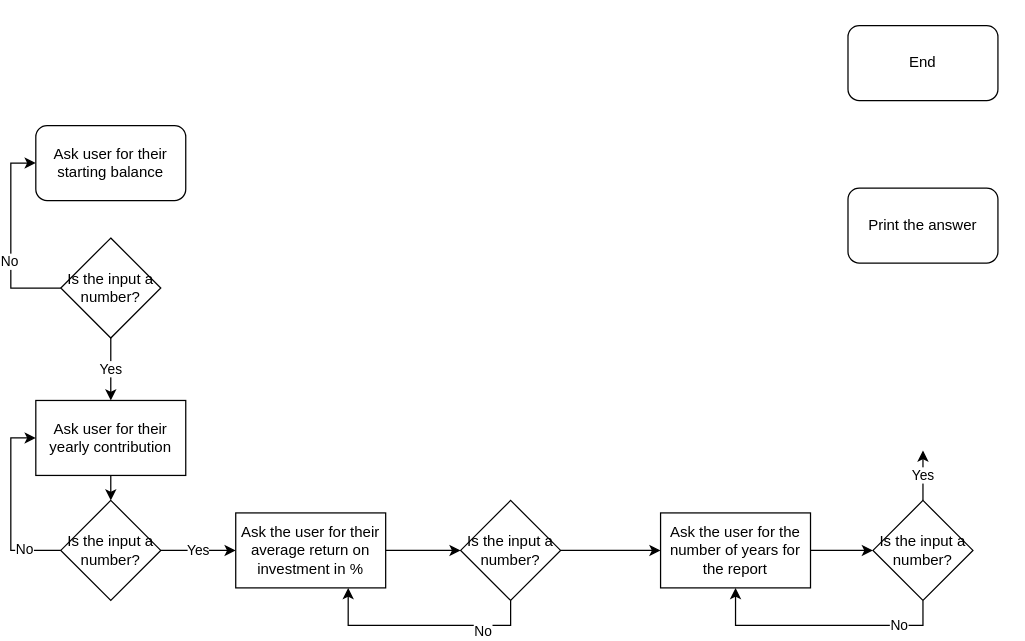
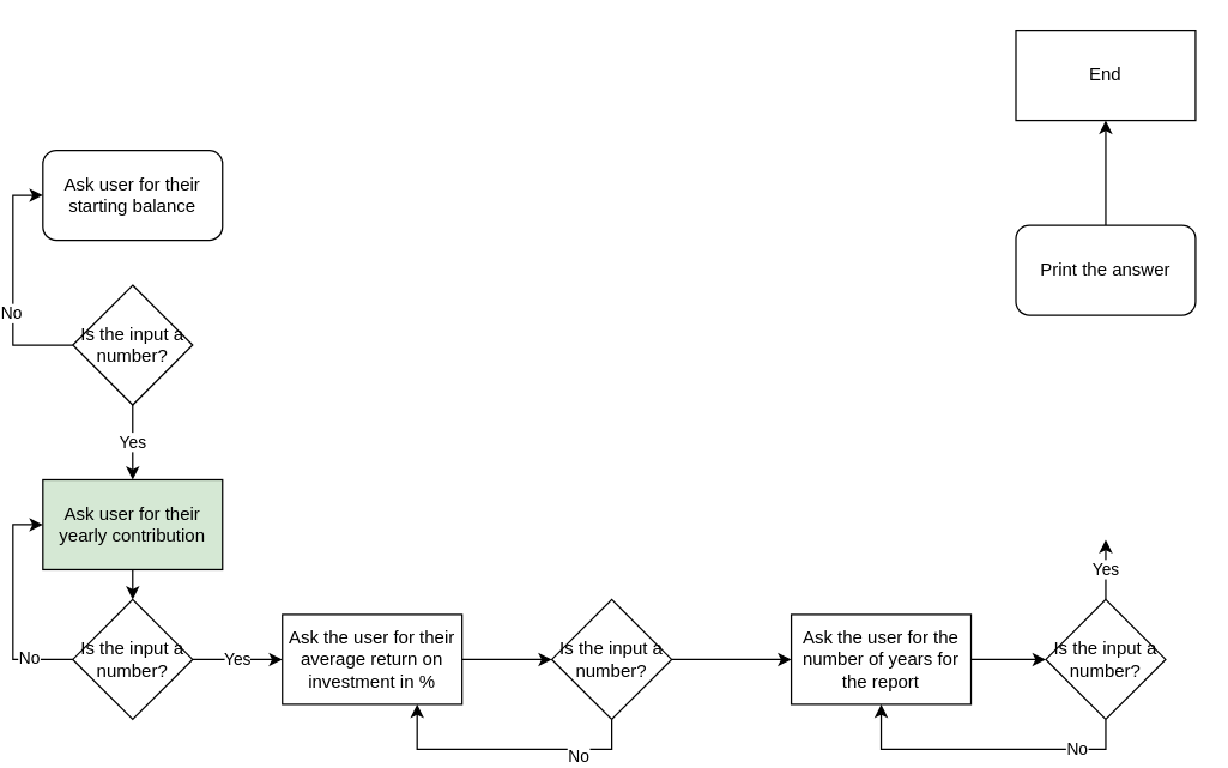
  <mxCell id="0" />
  <mxCell id="1" parent="0" />
  <mxCell id="2" value="Ask user for their starting balance" style="whiteSpace=wrap;html=1;rounded=1;" vertex="1" parent="1"><mxGeometry x="20" y="100" width="120" height="60" as="geometry" /></mxCell>
  <mxCell id="3" style="edgeStyle=orthogonalEdgeStyle;rounded=0;orthogonalLoop=1;jettySize=auto;html=1;exitX=0;exitY=0.5;exitDx=0;exitDy=0;entryX=0;entryY=0.5;entryDx=0;entryDy=0;" edge="1" parent="1" source="6" target="2"><mxGeometry relative="1" as="geometry" /></mxCell>
  <mxCell id="4" value="No" style="edgeLabel;html=1;align=center;verticalAlign=middle;resizable=0;points=[];" vertex="1" connectable="0" parent="3"><mxGeometry x="-0.5" y="-22" relative="1" as="geometry"><mxPoint x="-24" y="-22" as="offset" /></mxGeometry></mxCell>
  <mxCell id="5" value="Yes" style="edgeStyle=orthogonalEdgeStyle;rounded=0;orthogonalLoop=1;jettySize=auto;html=1;exitX=0.5;exitY=1;exitDx=0;exitDy=0;" edge="1" parent="1" source="6"><mxGeometry relative="1" as="geometry"><mxPoint x="80" y="320" as="targetPoint" /></mxGeometry></mxCell>
  <mxCell id="6" value="Is the input a number?" style="rhombus;whiteSpace=wrap;html=1;" vertex="1" parent="1"><mxGeometry x="40" y="190" width="80" height="80" as="geometry" /></mxCell>
  <mxCell id="7" style="edgeStyle=orthogonalEdgeStyle;rounded=0;orthogonalLoop=1;jettySize=auto;html=1;exitX=0.5;exitY=1;exitDx=0;exitDy=0;entryX=0.5;entryY=0;entryDx=0;entryDy=0;" edge="1" parent="1" source="8" target="12"><mxGeometry relative="1" as="geometry" /></mxCell>
- <mxCell id="8" value="Ask user for their yearly contribution" style="rounded=0;whiteSpace=wrap;html=1;" vertex="1" parent="1"><mxGeometry x="20" y="320" width="120" height="60" as="geometry" /></mxCell>
+ <mxCell id="8" value="Ask user for their yearly contribution" style="rounded=0;whiteSpace=wrap;html=1;fillColor=#d5e8d4;" vertex="1" parent="1"><mxGeometry x="20" y="320" width="120" height="60" as="geometry" /></mxCell>
  <mxCell id="9" style="edgeStyle=orthogonalEdgeStyle;rounded=0;orthogonalLoop=1;jettySize=auto;html=1;exitX=0;exitY=0.5;exitDx=0;exitDy=0;entryX=0;entryY=0.5;entryDx=0;entryDy=0;" edge="1" parent="1" source="12" target="8"><mxGeometry relative="1" as="geometry" /></mxCell>
  <mxCell id="10" value="No" style="edgeLabel;html=1;align=center;verticalAlign=middle;resizable=0;points=[];" vertex="1" connectable="0" parent="9"><mxGeometry x="-0.595" y="-2" relative="1" as="geometry"><mxPoint as="offset" /></mxGeometry></mxCell>
  <mxCell id="11" value="Yes" style="edgeStyle=orthogonalEdgeStyle;rounded=0;orthogonalLoop=1;jettySize=auto;html=1;exitX=1;exitY=0.5;exitDx=0;exitDy=0;" edge="1" parent="1" source="12"><mxGeometry relative="1" as="geometry"><mxPoint x="180" y="440" as="targetPoint" /></mxGeometry></mxCell>
  <mxCell id="12" value="Is the input a number?" style="rhombus;whiteSpace=wrap;html=1;" vertex="1" parent="1"><mxGeometry x="40" y="400" width="80" height="80" as="geometry" /></mxCell>
  <mxCell id="13" style="edgeStyle=orthogonalEdgeStyle;rounded=0;orthogonalLoop=1;jettySize=auto;html=1;exitX=1;exitY=0.5;exitDx=0;exitDy=0;" edge="1" parent="1" source="14" target="18"><mxGeometry relative="1" as="geometry"><mxPoint x="360" y="440" as="targetPoint" /></mxGeometry></mxCell>
  <mxCell id="14" value="Ask the user for their average return on investment in %" style="rounded=0;whiteSpace=wrap;html=1;" vertex="1" parent="1"><mxGeometry x="180" y="410" width="120" height="60" as="geometry" /></mxCell>
  <mxCell id="15" style="edgeStyle=orthogonalEdgeStyle;rounded=0;orthogonalLoop=1;jettySize=auto;html=1;exitX=0.5;exitY=1;exitDx=0;exitDy=0;entryX=0.75;entryY=1;entryDx=0;entryDy=0;" edge="1" parent="1" source="18" target="14"><mxGeometry relative="1" as="geometry"><mxPoint x="295" y="500" as="targetPoint" /></mxGeometry></mxCell>
  <mxCell id="16" value="No" style="edgeLabel;html=1;align=center;verticalAlign=middle;resizable=0;points=[];" vertex="1" connectable="0" parent="15"><mxGeometry x="-0.52" y="4" relative="1" as="geometry"><mxPoint as="offset" /></mxGeometry></mxCell>
  <mxCell id="17" style="edgeStyle=orthogonalEdgeStyle;rounded=0;orthogonalLoop=1;jettySize=auto;html=1;exitX=1;exitY=0.5;exitDx=0;exitDy=0;" edge="1" parent="1" source="18"><mxGeometry relative="1" as="geometry"><mxPoint x="520" y="440" as="targetPoint" /></mxGeometry></mxCell>
  <mxCell id="18" value="Is the input a number?" style="rhombus;whiteSpace=wrap;html=1;" vertex="1" parent="1"><mxGeometry x="360" y="400" width="80" height="80" as="geometry" /></mxCell>
  <mxCell id="19" style="edgeStyle=orthogonalEdgeStyle;rounded=0;orthogonalLoop=1;jettySize=auto;html=1;exitX=1;exitY=0.5;exitDx=0;exitDy=0;entryX=0;entryY=0.5;entryDx=0;entryDy=0;" edge="1" parent="1" source="20" target="24"><mxGeometry relative="1" as="geometry" /></mxCell>
  <mxCell id="20" value="Ask the user for the number of years for the report" style="rounded=0;whiteSpace=wrap;html=1;" vertex="1" parent="1"><mxGeometry x="520" y="410" width="120" height="60" as="geometry" /></mxCell>
  <mxCell id="21" style="edgeStyle=orthogonalEdgeStyle;rounded=0;orthogonalLoop=1;jettySize=auto;html=1;exitX=0.5;exitY=1;exitDx=0;exitDy=0;entryX=0.5;entryY=1;entryDx=0;entryDy=0;" edge="1" parent="1" source="24" target="20"><mxGeometry relative="1" as="geometry" /></mxCell>
  <mxCell id="22" value="No" style="edgeLabel;html=1;align=center;verticalAlign=middle;resizable=0;points=[];" vertex="1" connectable="0" parent="21"><mxGeometry x="-0.604" y="-1" relative="1" as="geometry"><mxPoint as="offset" /></mxGeometry></mxCell>
  <mxCell id="23" value="Yes" style="edgeStyle=orthogonalEdgeStyle;rounded=0;orthogonalLoop=1;jettySize=auto;html=1;exitX=0.5;exitY=0;exitDx=0;exitDy=0;" edge="1" parent="1" source="24"><mxGeometry relative="1" as="geometry"><mxPoint x="730" y="360" as="targetPoint" /></mxGeometry></mxCell>
  <mxCell id="24" value="Is the input a number?" style="rhombus;whiteSpace=wrap;html=1;" vertex="1" parent="1"><mxGeometry x="690" y="400" width="80" height="80" as="geometry" /></mxCell>
+ <mxCell id="25" style="edgeStyle=orthogonalEdgeStyle;rounded=0;orthogonalLoop=1;jettySize=auto;html=1;exitX=0.5;exitY=0;exitDx=0;exitDy=0;" edge="1" parent="1" source="26" target="27"><mxGeometry relative="1" as="geometry"><mxPoint x="730" y="110" as="targetPoint" /></mxGeometry></mxCell>
  <mxCell id="26" value="Print the answer" style="whiteSpace=wrap;html=1;rounded=1;" vertex="1" parent="1"><mxGeometry x="670" y="150" width="120" height="60" as="geometry" /></mxCell>
- <mxCell id="27" value="End" style="rounded=1;whiteSpace=wrap;html=1;" vertex="1" parent="1"><mxGeometry x="670" y="20" width="120" height="60" as="geometry" /></mxCell>
+ <mxCell id="27" value="End" style="whiteSpace=wrap;html=1;rounded=0;" vertex="1" parent="1"><mxGeometry x="670" y="20" width="120" height="60" as="geometry" /></mxCell>
